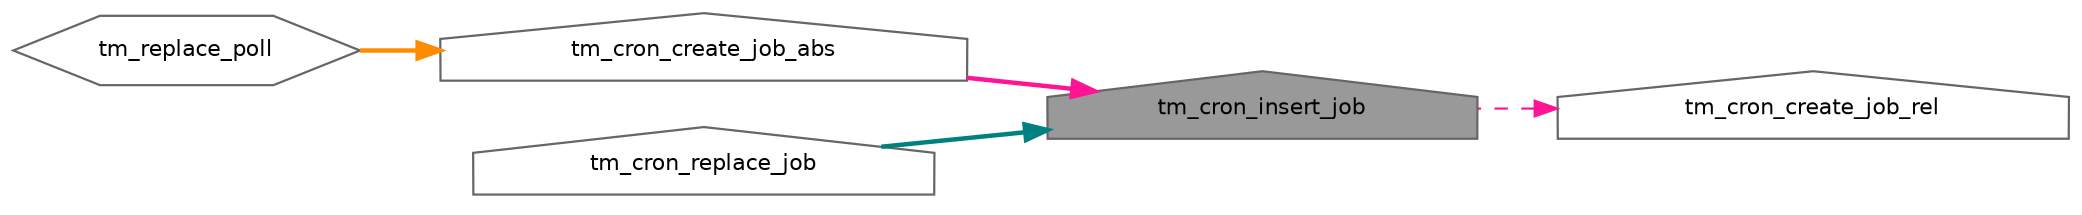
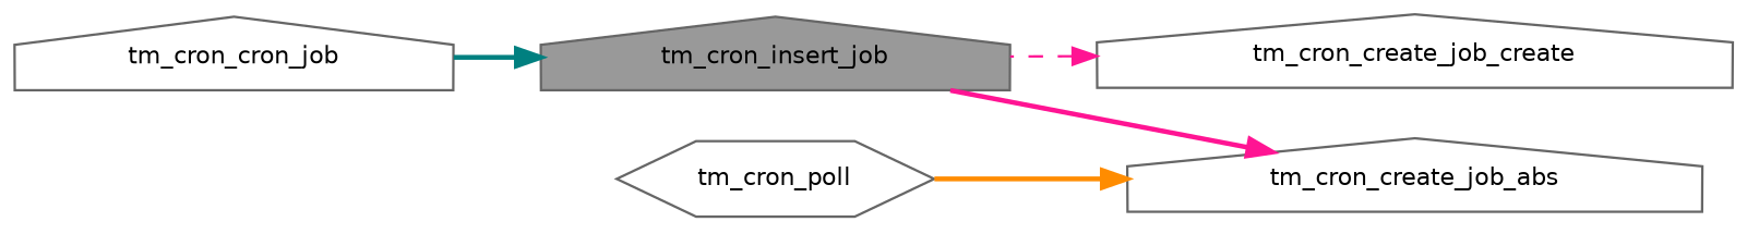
  digraph {
    rankdir=RL
    node [color=grey40 fillcolor=white fontname=Helvetica fontsize=10 shape=house style=filled]
    edge [color=deeppink dir=back fontname=Helvetica fontsize=10 labelfontname=Helvetica labelfontsize=10 style=bold]
    n1 [color=gray40 fillcolor=grey60 fontcolor=black height=0.2 label=tm_cron_insert_job width=0.4]
    n2 [height=0.2 label=tm_cron_create_job_abs width=0.4]
-   n3 [height=0.2 label=tm_cron_replace_job width=0.4]
-   n4 [height=0.2 label=tm_replace_poll shape=hexagon width=0.4]
-   n5 [height=0.2 label=tm_cron_create_job_rel width=0.4]
-   n1 -> n2
+   n3 [height=0.2 label=tm_cron_cron_job width=0.4]
+   n4 [height=0.2 label=tm_cron_poll shape=hexagon width=0.4]
+   n5 [height=0.2 label=tm_cron_create_job_create width=0.4]
+   n2 -> n1
    n1 -> n3 [color=teal]
    n2 -> n4 [color=darkorange]
    n5 -> n1 [style=dashed]
  }
